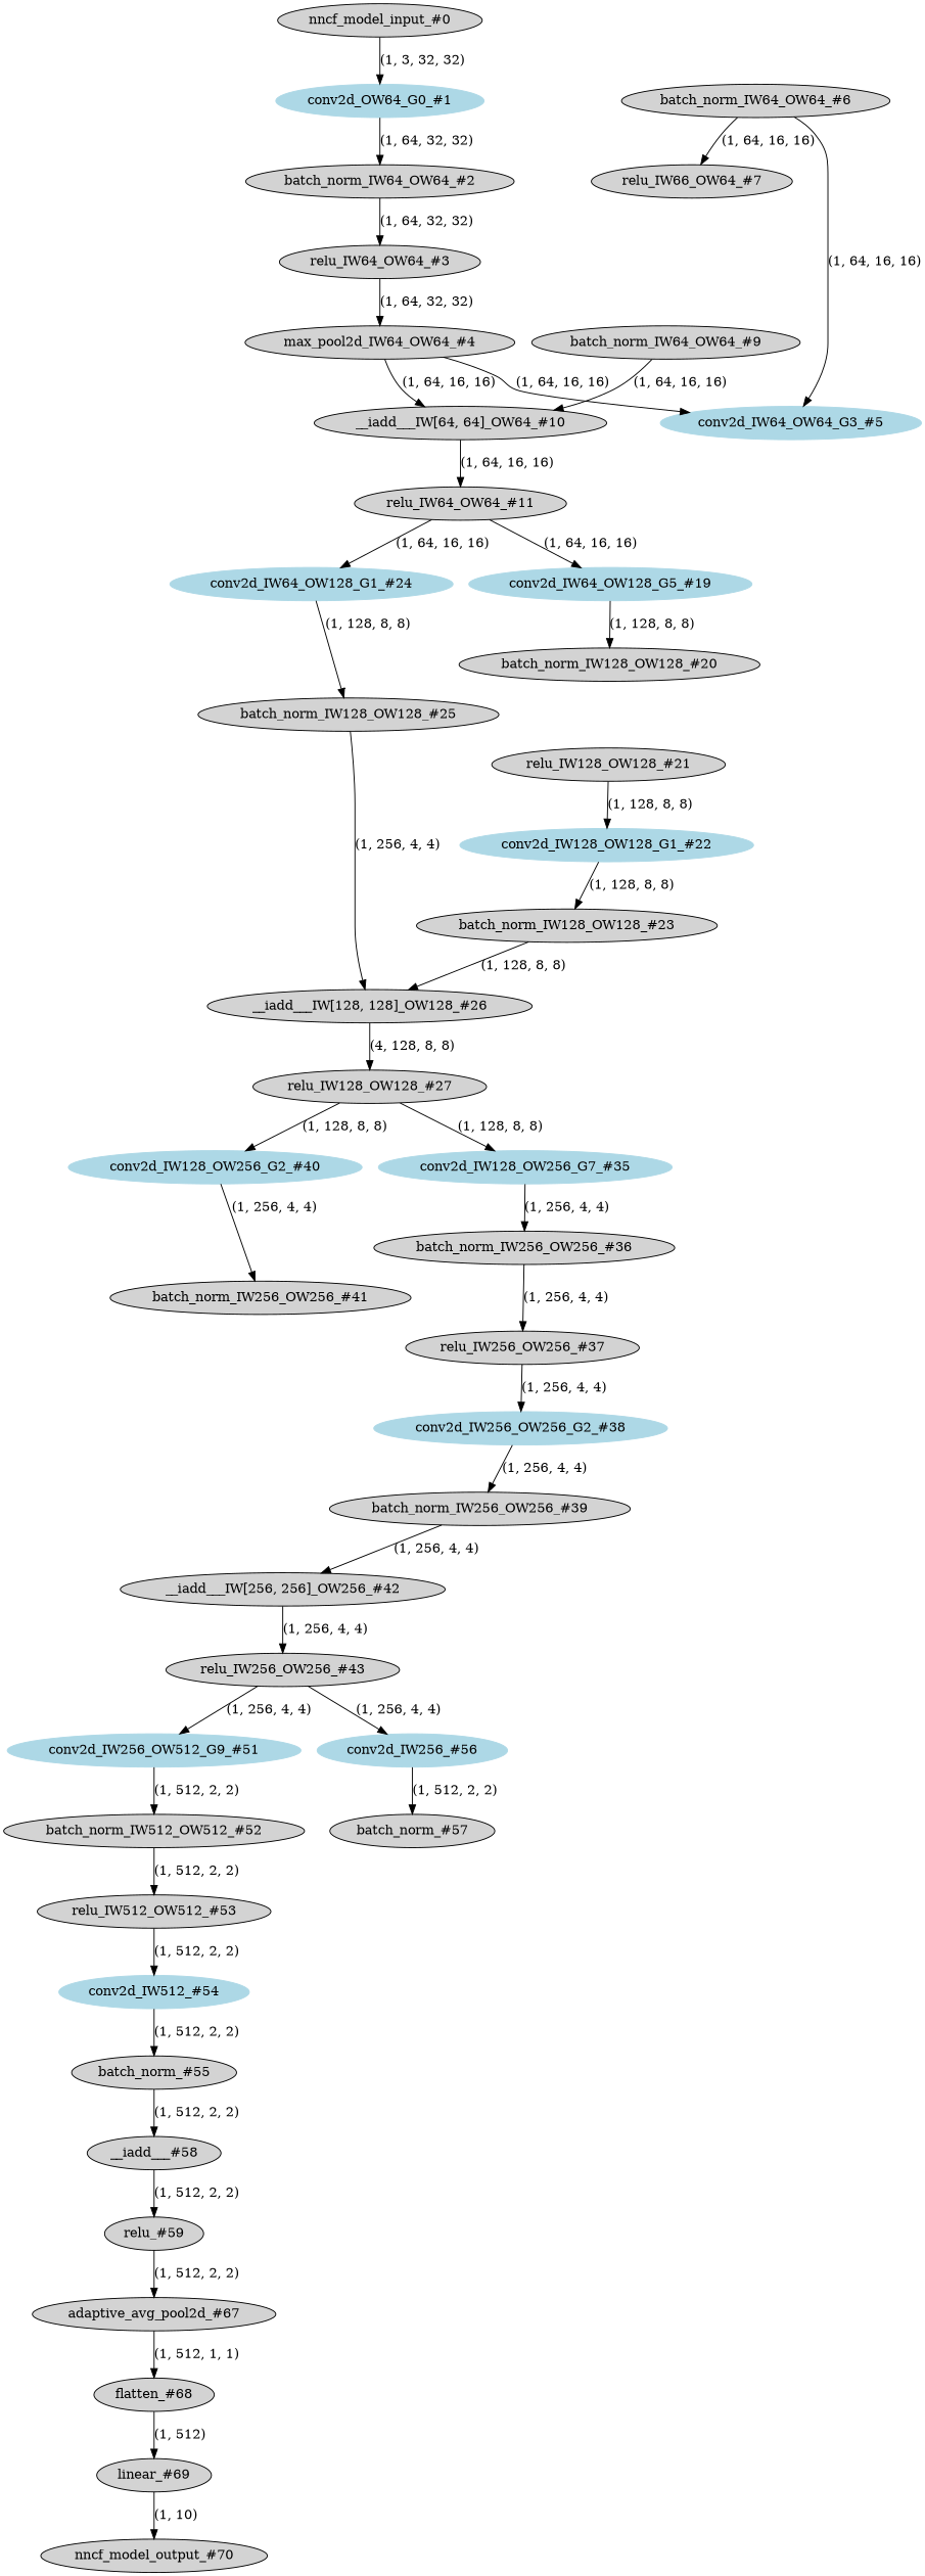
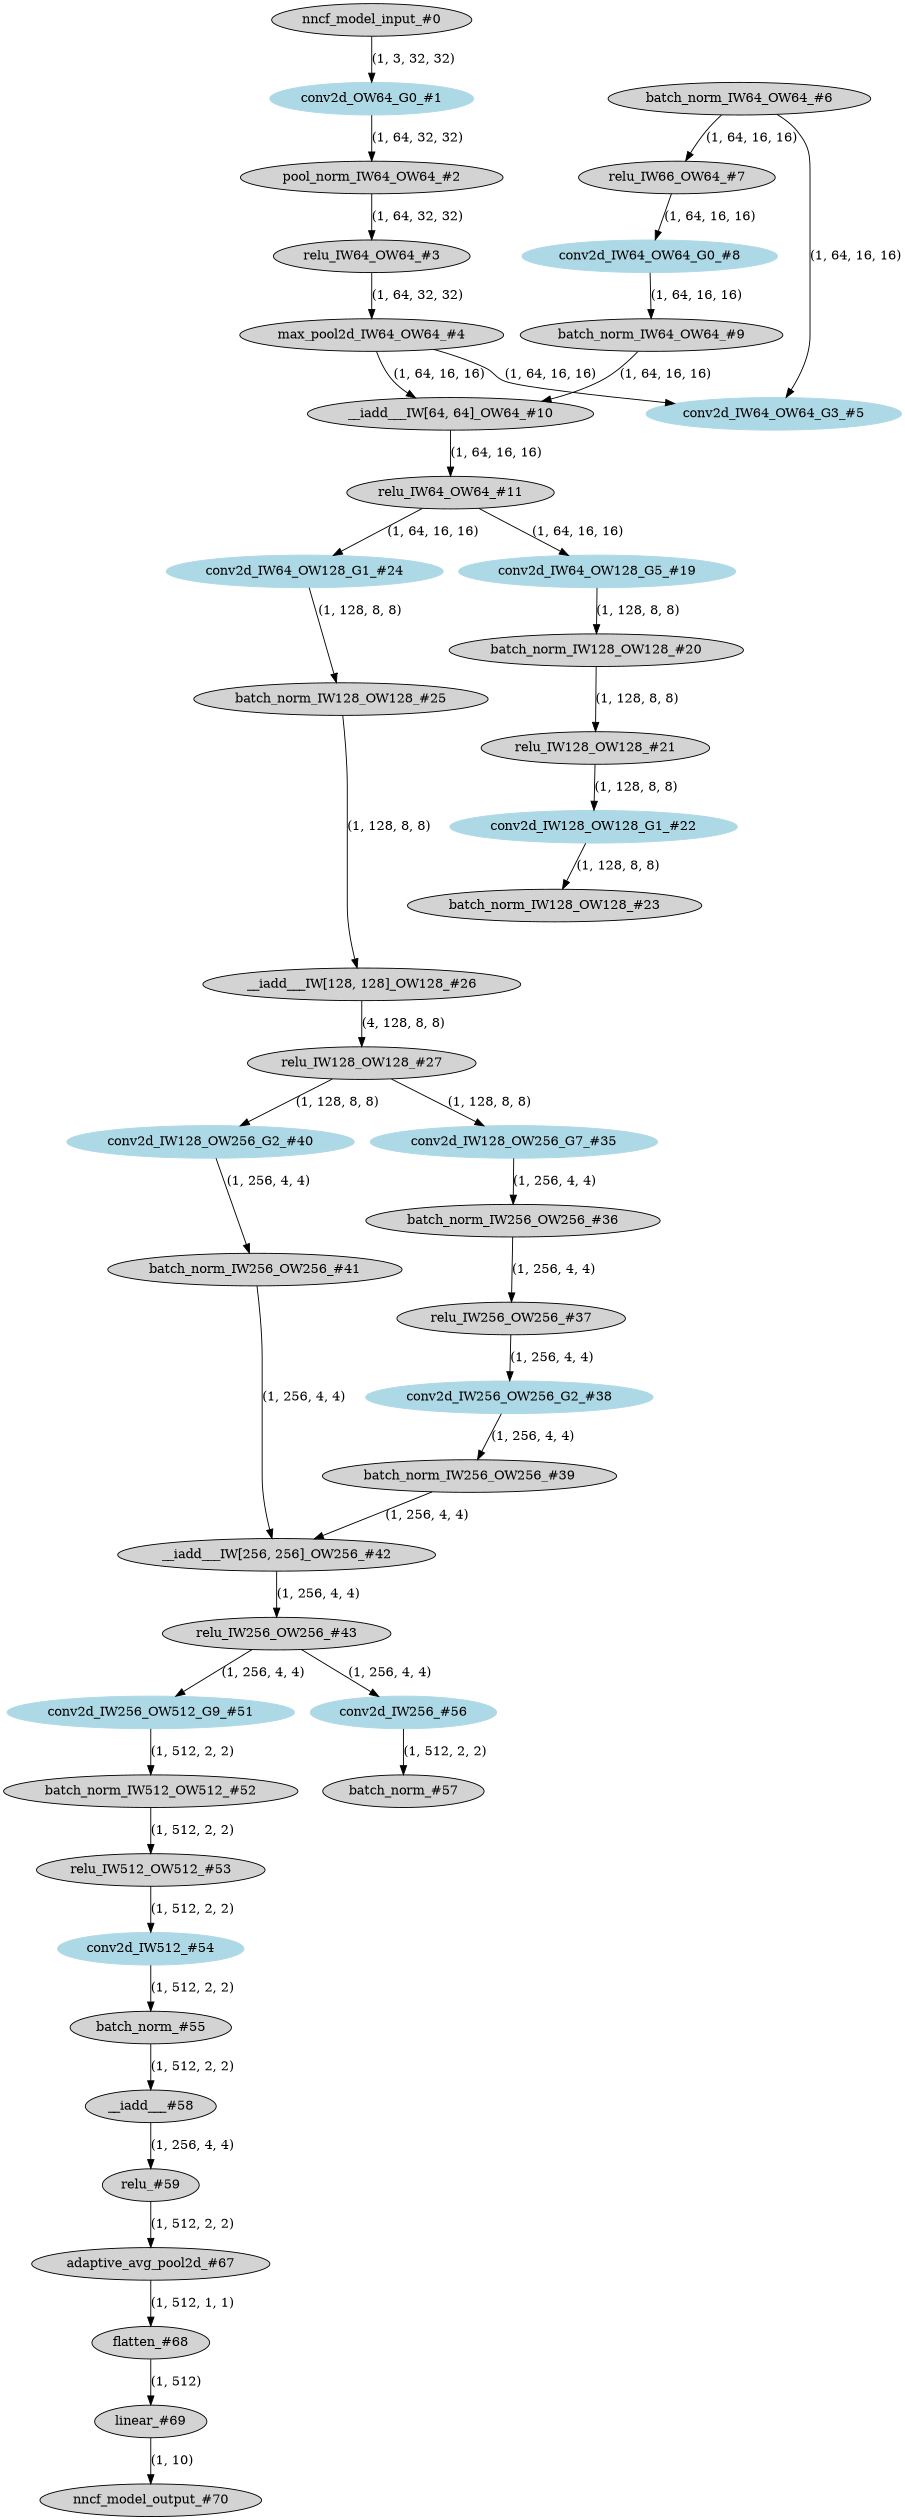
  strict digraph {
    node [style=filled type=conv2d]
    edge [style=solid]
    n1 [label="nncf_model_input_#0" type=nncf_model_input]
    n2 [color=lightblue label="conv2d_OW64_G0_#1"]
-   n3 [label="batch_norm_IW64_OW64_#2" type=batch_norm]
+   n3 [label="pool_norm_IW64_OW64_#2" type=batch_norm]
    n4 [label="relu_IW64_OW64_#3" type=relu]
    n5 [label="max_pool2d_IW64_OW64_#4" type=max_pool2d]
    n6 [color=lightblue label="conv2d_IW64_OW64_G3_#5"]
    n7 [label="__iadd___IW[64, 64]_OW64_#10" type=__iadd__]
    n8 [label="relu_IW64_OW64_#11" type=relu]
    n9 [label="batch_norm_IW64_OW64_#6" type=batch_norm]
    n10 [label="relu_IW66_OW64_#7" type=relu]
+   n11 [color=lightblue label="conv2d_IW64_OW64_G0_#8"]
    n12 [label="batch_norm_IW64_OW64_#9" type=batch_norm]
    n13 [color=lightblue label="conv2d_IW64_OW128_G5_#19"]
    n14 [color=lightblue label="conv2d_IW64_OW128_G1_#24"]
    n15 [label="batch_norm_IW128_OW128_#20" type=batch_norm]
    n16 [label="batch_norm_IW128_OW128_#25" type=batch_norm]
    n17 [label="relu_IW128_OW128_#21" type=relu]
    n18 [color=lightblue label="conv2d_IW128_OW128_G1_#22"]
    n19 [label="batch_norm_IW128_OW128_#23" type=batch_norm]
    n20 [label="__iadd___IW[128, 128]_OW128_#26" type=__iadd__]
    n21 [label="relu_IW128_OW128_#27" type=relu]
    n22 [color=lightblue label="conv2d_IW128_OW256_G7_#35"]
    n23 [color=lightblue label="conv2d_IW128_OW256_G2_#40"]
    n24 [label="batch_norm_IW256_OW256_#36" type=batch_norm]
    n25 [label="batch_norm_IW256_OW256_#41" type=batch_norm]
    n26 [label="relu_IW256_OW256_#37" type=relu]
    n27 [color=lightblue label="conv2d_IW256_OW256_G2_#38"]
    n28 [label="batch_norm_IW256_OW256_#39" type=batch_norm]
    n29 [label="__iadd___IW[256, 256]_OW256_#42" type=__iadd__]
    n30 [label="relu_IW256_OW256_#43" type=relu]
    n31 [color=lightblue label="conv2d_IW256_OW512_G9_#51"]
    n32 [color=lightblue label="conv2d_IW256_#56"]
    n33 [label="batch_norm_IW512_OW512_#52" type=batch_norm]
    n34 [label="batch_norm_#57" type=batch_norm]
    n35 [label="relu_IW512_OW512_#53" type=relu]
    n36 [color=lightblue label="conv2d_IW512_#54"]
    n37 [label="batch_norm_#55" type=batch_norm]
    n38 [label="__iadd___#58" type=__iadd__]
    n39 [label="relu_#59" type=relu]
    n40 [label="adaptive_avg_pool2d_#67" type=adaptive_avg_pool2d]
    n41 [label="flatten_#68" type=flatten]
    n42 [label="linear_#69" type=linear]
    n43 [label="nncf_model_output_#70" type=nncf_model_output]
    n1 -> n2 [label="(1, 3, 32, 32)"]
    n2 -> n3 [label="(1, 64, 32, 32)"]
    n3 -> n4 [label="(1, 64, 32, 32)"]
    n4 -> n5 [label="(1, 64, 32, 32)"]
    n5 -> n6 [label="(1, 64, 16, 16)"]
    n5 -> n7 [label="(1, 64, 16, 16)"]
    n7 -> n8 [label="(1, 64, 16, 16)"]
    n8 -> n13 [label="(1, 64, 16, 16)"]
    n8 -> n14 [label="(1, 64, 16, 16)"]
    n9 -> n6 [label="(1, 64, 16, 16)"]
    n9 -> n10 [label="(1, 64, 16, 16)"]
+   n10 -> n11 [label="(1, 64, 16, 16)"]
+   n11 -> n12 [label="(1, 64, 16, 16)"]
    n12 -> n7 [label="(1, 64, 16, 16)"]
    n13 -> n15 [label="(1, 128, 8, 8)"]
    n14 -> n16 [label="(1, 128, 8, 8)"]
-   n16 -> n20 [label="(1, 256, 4, 4)"]
+   n15 -> n17 [label="(1, 128, 8, 8)"]
+   n16 -> n20 [label="(1, 128, 8, 8)"]
    n17 -> n18 [label="(1, 128, 8, 8)"]
    n18 -> n19 [label="(1, 128, 8, 8)"]
-   n19 -> n20 [label="(1, 128, 8, 8)"]
    n20 -> n21 [label="(4, 128, 8, 8)"]
    n21 -> n22 [label="(1, 128, 8, 8)"]
    n21 -> n23 [label="(1, 128, 8, 8)"]
    n22 -> n24 [label="(1, 256, 4, 4)"]
    n23 -> n25 [label="(1, 256, 4, 4)"]
    n24 -> n26 [label="(1, 256, 4, 4)"]
+   n25 -> n29 [label="(1, 256, 4, 4)"]
    n26 -> n27 [label="(1, 256, 4, 4)"]
    n27 -> n28 [label="(1, 256, 4, 4)"]
    n28 -> n29 [label="(1, 256, 4, 4)"]
    n29 -> n30 [label="(1, 256, 4, 4)"]
    n30 -> n31 [label="(1, 256, 4, 4)"]
    n30 -> n32 [label="(1, 256, 4, 4)"]
    n31 -> n33 [label="(1, 512, 2, 2)"]
    n32 -> n34 [label="(1, 512, 2, 2)"]
    n33 -> n35 [label="(1, 512, 2, 2)"]
    n35 -> n36 [label="(1, 512, 2, 2)"]
    n36 -> n37 [label="(1, 512, 2, 2)"]
    n37 -> n38 [label="(1, 512, 2, 2)"]
-   n38 -> n39 [label="(1, 512, 2, 2)"]
+   n38 -> n39 [label="(1, 256, 4, 4)"]
    n39 -> n40 [label="(1, 512, 2, 2)"]
    n40 -> n41 [label="(1, 512, 1, 1)"]
    n41 -> n42 [label="(1, 512)"]
    n42 -> n43 [label="(1, 10)"]
  }
